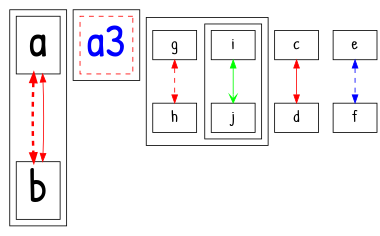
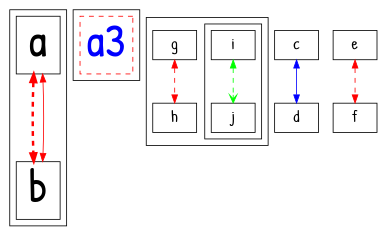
  digraph {
    fontname="Patrick Hand"
    node [fontname="Patrick Hand" fontsize=20 shape=rect]
    edge [color=red dir=both fontname="Patrick Hand" style=dashed]
    a [fontsize=57]
    b [fontsize=57]
    n3 [color=red fontcolor=blue fontsize=57 label=a3 style=dashed]
    i
    j
    g
    h
    c
    d
    e
    f
    subgraph cluster_1 {
      a
      b
    }
    subgraph cluster_2 {
      n3
    }
    subgraph cluster_3 {
      g
      h
      subgraph cluster_4 {
        i
        j
      }
    }
    a -> b [minlen=2 penwidth=3]
    a -> b [style=""]
-   i -> j [arrowhead=vee color=GREEN style=solid]
+   i -> j [arrowhead=vee color=GREEN]
    g -> h
-   c -> d [style=""]
-   e -> f [color=blue]
+   c -> d [color=blue style=""]
+   e -> f
  }
